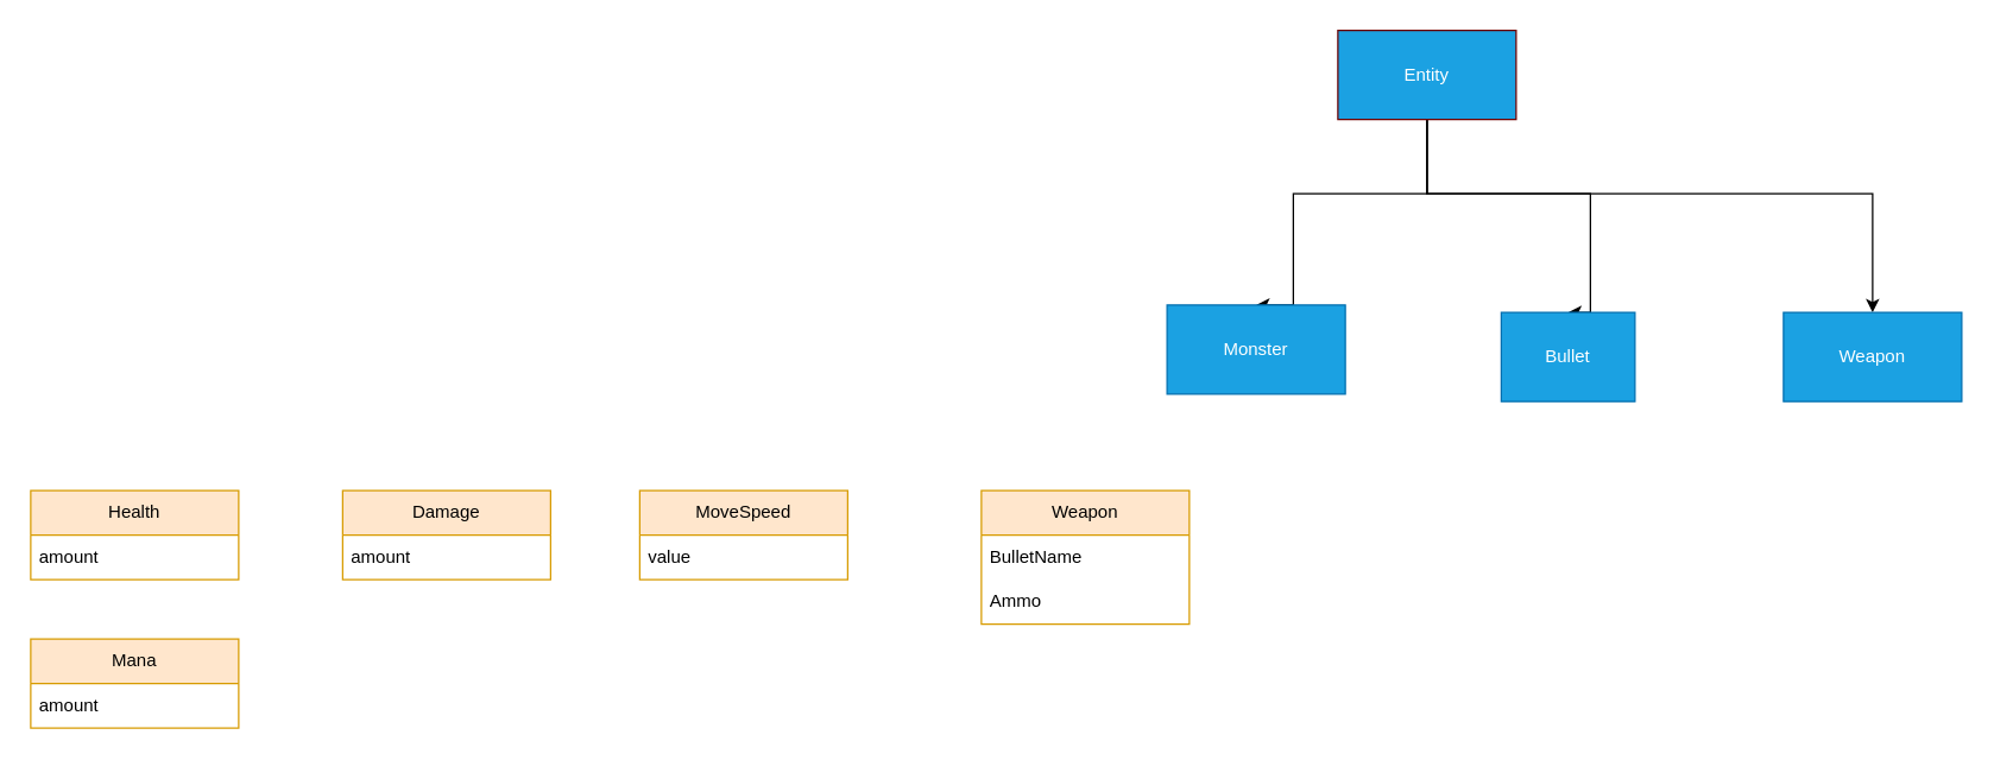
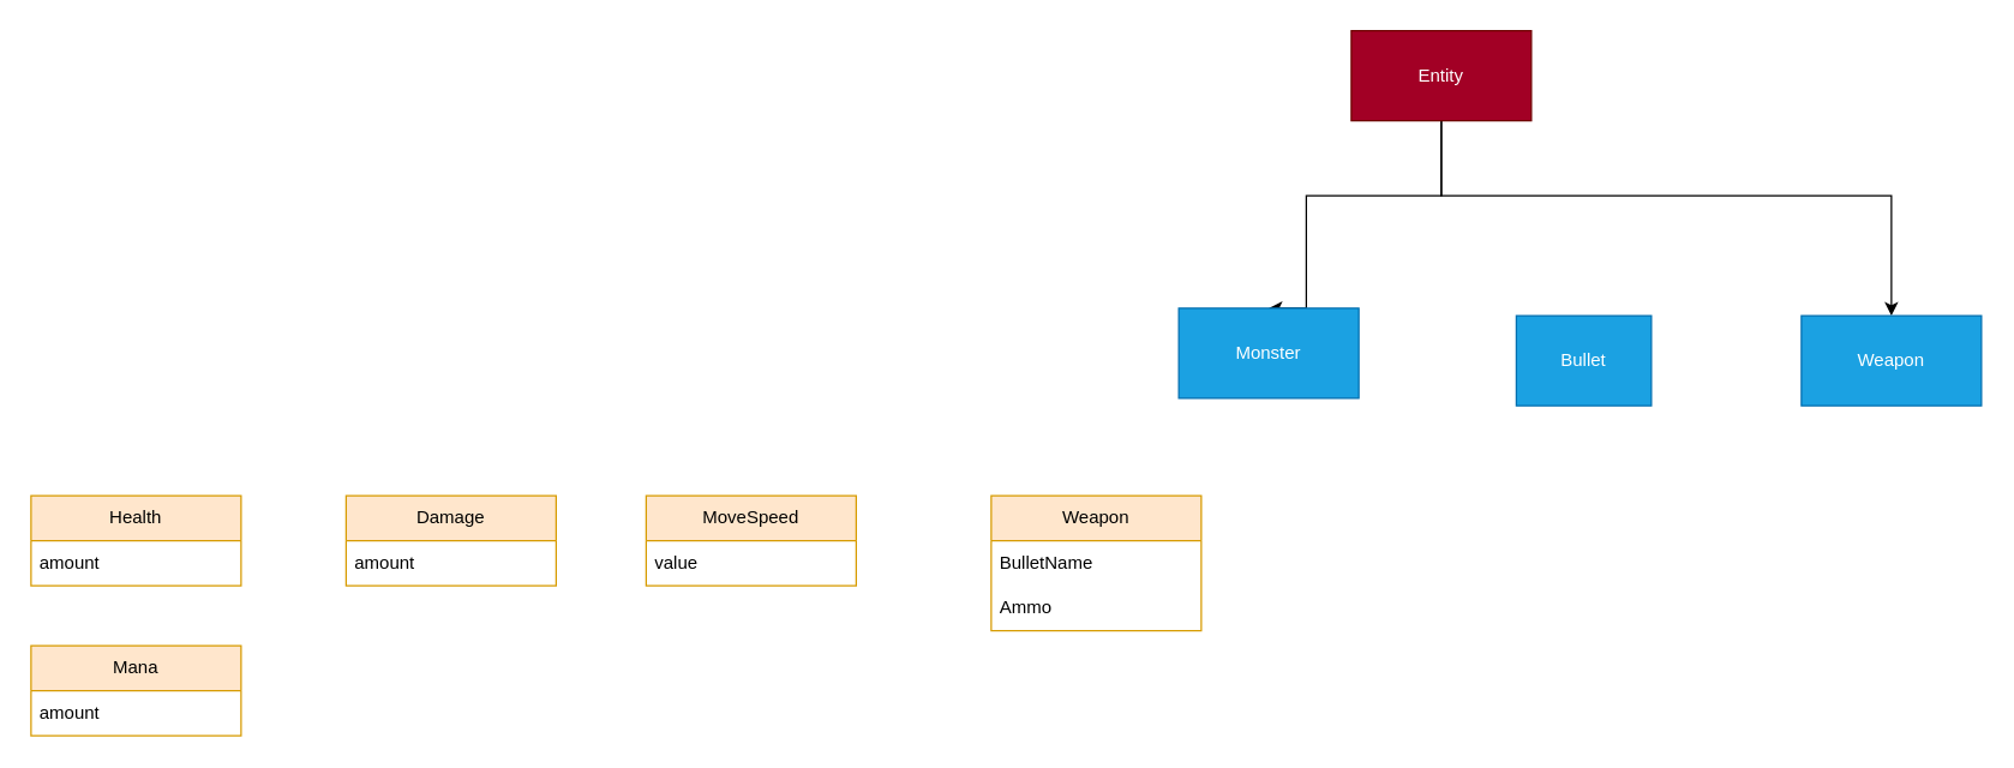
  <mxCell id="0" />
  <mxCell id="1" parent="0" />
  <mxCell id="2" value="Health" style="swimlane;fontStyle=0;childLayout=stackLayout;horizontal=1;startSize=30;horizontalStack=0;resizeParent=1;resizeParentMax=0;resizeLast=0;collapsible=1;marginBottom=0;whiteSpace=wrap;html=1;fillColor=#ffe6cc;strokeColor=#d79b00;" vertex="1" parent="1"><mxGeometry x="20" y="330" width="140" height="60" as="geometry" /></mxCell>
  <mxCell id="3" value="amount" style="text;strokeColor=none;fillColor=none;align=left;verticalAlign=middle;spacingLeft=4;spacingRight=4;overflow=hidden;points=[[0,0.5],[1,0.5]];portConstraint=eastwest;rotatable=0;whiteSpace=wrap;html=1;" vertex="1" parent="2"><mxGeometry y="30" width="140" height="30" as="geometry" /></mxCell>
  <mxCell id="4" style="edgeStyle=orthogonalEdgeStyle;rounded=0;orthogonalLoop=1;jettySize=auto;html=1;entryX=0.5;entryY=0;entryDx=0;entryDy=0;" edge="1" parent="1" source="7" target="8"><mxGeometry relative="1" as="geometry"><Array as="points"><mxPoint x="960" y="130" /><mxPoint x="870" y="130" /></Array></mxGeometry></mxCell>
- <mxCell id="5" style="edgeStyle=orthogonalEdgeStyle;rounded=0;orthogonalLoop=1;jettySize=auto;html=1;entryX=0.5;entryY=0;entryDx=0;entryDy=0;" edge="1" parent="1" source="7" target="9"><mxGeometry relative="1" as="geometry"><Array as="points"><mxPoint x="960" y="130" /><mxPoint x="1070" y="130" /></Array></mxGeometry></mxCell>
  <mxCell id="6" style="edgeStyle=orthogonalEdgeStyle;rounded=0;orthogonalLoop=1;jettySize=auto;html=1;entryX=0.5;entryY=0;entryDx=0;entryDy=0;" edge="1" parent="1" source="7" target="19"><mxGeometry relative="1" as="geometry"><Array as="points"><mxPoint x="960" y="130" /><mxPoint x="1260" y="130" /></Array></mxGeometry></mxCell>
- <mxCell id="7" value="Entity" style="rounded=0;whiteSpace=wrap;html=1;fillColor=#1ba1e2;fontColor=#ffffff;strokeColor=#6F0000;" vertex="1" parent="1"><mxGeometry x="900" y="20" width="120" height="60" as="geometry" /></mxCell>
+ <mxCell id="7" value="Entity" style="rounded=0;whiteSpace=wrap;html=1;fillColor=#a20025;fontColor=#ffffff;strokeColor=#6F0000;" vertex="1" parent="1"><mxGeometry x="900" y="20" width="120" height="60" as="geometry" /></mxCell>
  <mxCell id="8" value="Monster" style="rounded=0;whiteSpace=wrap;html=1;fillColor=#1ba1e2;fontColor=#ffffff;strokeColor=#006EAF;" vertex="1" parent="1"><mxGeometry x="785" y="205" width="120" height="60" as="geometry" /></mxCell>
  <mxCell id="9" value="Bullet" style="rounded=0;whiteSpace=wrap;html=1;fillColor=#1ba1e2;fontColor=#ffffff;strokeColor=#006EAF;" vertex="1" parent="1"><mxGeometry x="1010" y="210" width="90" height="60" as="geometry" /></mxCell>
  <mxCell id="10" value="Damage" style="swimlane;fontStyle=0;childLayout=stackLayout;horizontal=1;startSize=30;horizontalStack=0;resizeParent=1;resizeParentMax=0;resizeLast=0;collapsible=1;marginBottom=0;whiteSpace=wrap;html=1;fillColor=#ffe6cc;strokeColor=#d79b00;" vertex="1" parent="1"><mxGeometry x="230" y="330" width="140" height="60" as="geometry" /></mxCell>
  <mxCell id="11" value="amount" style="text;strokeColor=none;fillColor=none;align=left;verticalAlign=middle;spacingLeft=4;spacingRight=4;overflow=hidden;points=[[0,0.5],[1,0.5]];portConstraint=eastwest;rotatable=0;whiteSpace=wrap;html=1;" vertex="1" parent="10"><mxGeometry y="30" width="140" height="30" as="geometry" /></mxCell>
  <mxCell id="12" value="MoveSpeed" style="swimlane;fontStyle=0;childLayout=stackLayout;horizontal=1;startSize=30;horizontalStack=0;resizeParent=1;resizeParentMax=0;resizeLast=0;collapsible=1;marginBottom=0;whiteSpace=wrap;html=1;fillColor=#ffe6cc;strokeColor=#d79b00;" vertex="1" parent="1"><mxGeometry x="430" y="330" width="140" height="60" as="geometry" /></mxCell>
  <mxCell id="13" value="value" style="text;strokeColor=none;fillColor=none;align=left;verticalAlign=middle;spacingLeft=4;spacingRight=4;overflow=hidden;points=[[0,0.5],[1,0.5]];portConstraint=eastwest;rotatable=0;whiteSpace=wrap;html=1;" vertex="1" parent="12"><mxGeometry y="30" width="140" height="30" as="geometry" /></mxCell>
  <mxCell id="14" value="Weapon" style="swimlane;fontStyle=0;childLayout=stackLayout;horizontal=1;startSize=30;horizontalStack=0;resizeParent=1;resizeParentMax=0;resizeLast=0;collapsible=1;marginBottom=0;whiteSpace=wrap;html=1;fillColor=#ffe6cc;strokeColor=#d79b00;" vertex="1" parent="1"><mxGeometry x="660" y="330" width="140" height="90" as="geometry" /></mxCell>
  <mxCell id="15" value="BulletName" style="text;strokeColor=none;fillColor=none;align=left;verticalAlign=middle;spacingLeft=4;spacingRight=4;overflow=hidden;points=[[0,0.5],[1,0.5]];portConstraint=eastwest;rotatable=0;whiteSpace=wrap;html=1;" vertex="1" parent="14"><mxGeometry y="30" width="140" height="30" as="geometry" /></mxCell>
  <mxCell id="16" value="Ammo" style="text;strokeColor=none;fillColor=none;align=left;verticalAlign=middle;spacingLeft=4;spacingRight=4;overflow=hidden;points=[[0,0.5],[1,0.5]];portConstraint=eastwest;rotatable=0;whiteSpace=wrap;html=1;" vertex="1" parent="14"><mxGeometry y="60" width="140" height="30" as="geometry" /></mxCell>
  <mxCell id="17" value="Mana" style="swimlane;fontStyle=0;childLayout=stackLayout;horizontal=1;startSize=30;horizontalStack=0;resizeParent=1;resizeParentMax=0;resizeLast=0;collapsible=1;marginBottom=0;whiteSpace=wrap;html=1;fillColor=#ffe6cc;strokeColor=#d79b00;" vertex="1" parent="1"><mxGeometry x="20" y="430" width="140" height="60" as="geometry" /></mxCell>
  <mxCell id="18" value="amount" style="text;strokeColor=none;fillColor=none;align=left;verticalAlign=middle;spacingLeft=4;spacingRight=4;overflow=hidden;points=[[0,0.5],[1,0.5]];portConstraint=eastwest;rotatable=0;whiteSpace=wrap;html=1;" vertex="1" parent="17"><mxGeometry y="30" width="140" height="30" as="geometry" /></mxCell>
  <mxCell id="19" value="Weapon" style="rounded=0;whiteSpace=wrap;html=1;fillColor=#1ba1e2;fontColor=#ffffff;strokeColor=#006EAF;" vertex="1" parent="1"><mxGeometry x="1200" y="210" width="120" height="60" as="geometry" /></mxCell>
